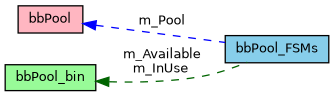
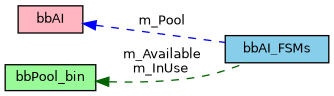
  digraph {
    rankdir=LR
    node [color=black fontname=Helvetica fontsize=10 shape=record style=filled]
    edge [dir=back fontname=Helvetica fontsize=10 labelfontname=Helvetica labelfontsize=10 style=dashed]
-   n1 [fillcolor=skyblue fontcolor=black height=0.2 label=bbPool_FSMs width=0.4]
-   n2 [fillcolor=lightpink height=0.2 label=bbPool width=0.4]
+   n1 [fillcolor=skyblue fontcolor=black height=0.2 label=bbAI_FSMs width=0.4]
+   n2 [fillcolor=lightpink height=0.2 label=bbAI width=0.4]
    n3 [fillcolor=palegreen height=0.2 label=bbPool_bin width=0.4]
    n2 -> n1 [color=blue label=" m_Pool"]
    n3 -> n1 [color=darkgreen label=" m_Available\nm_InUse"]
  }
